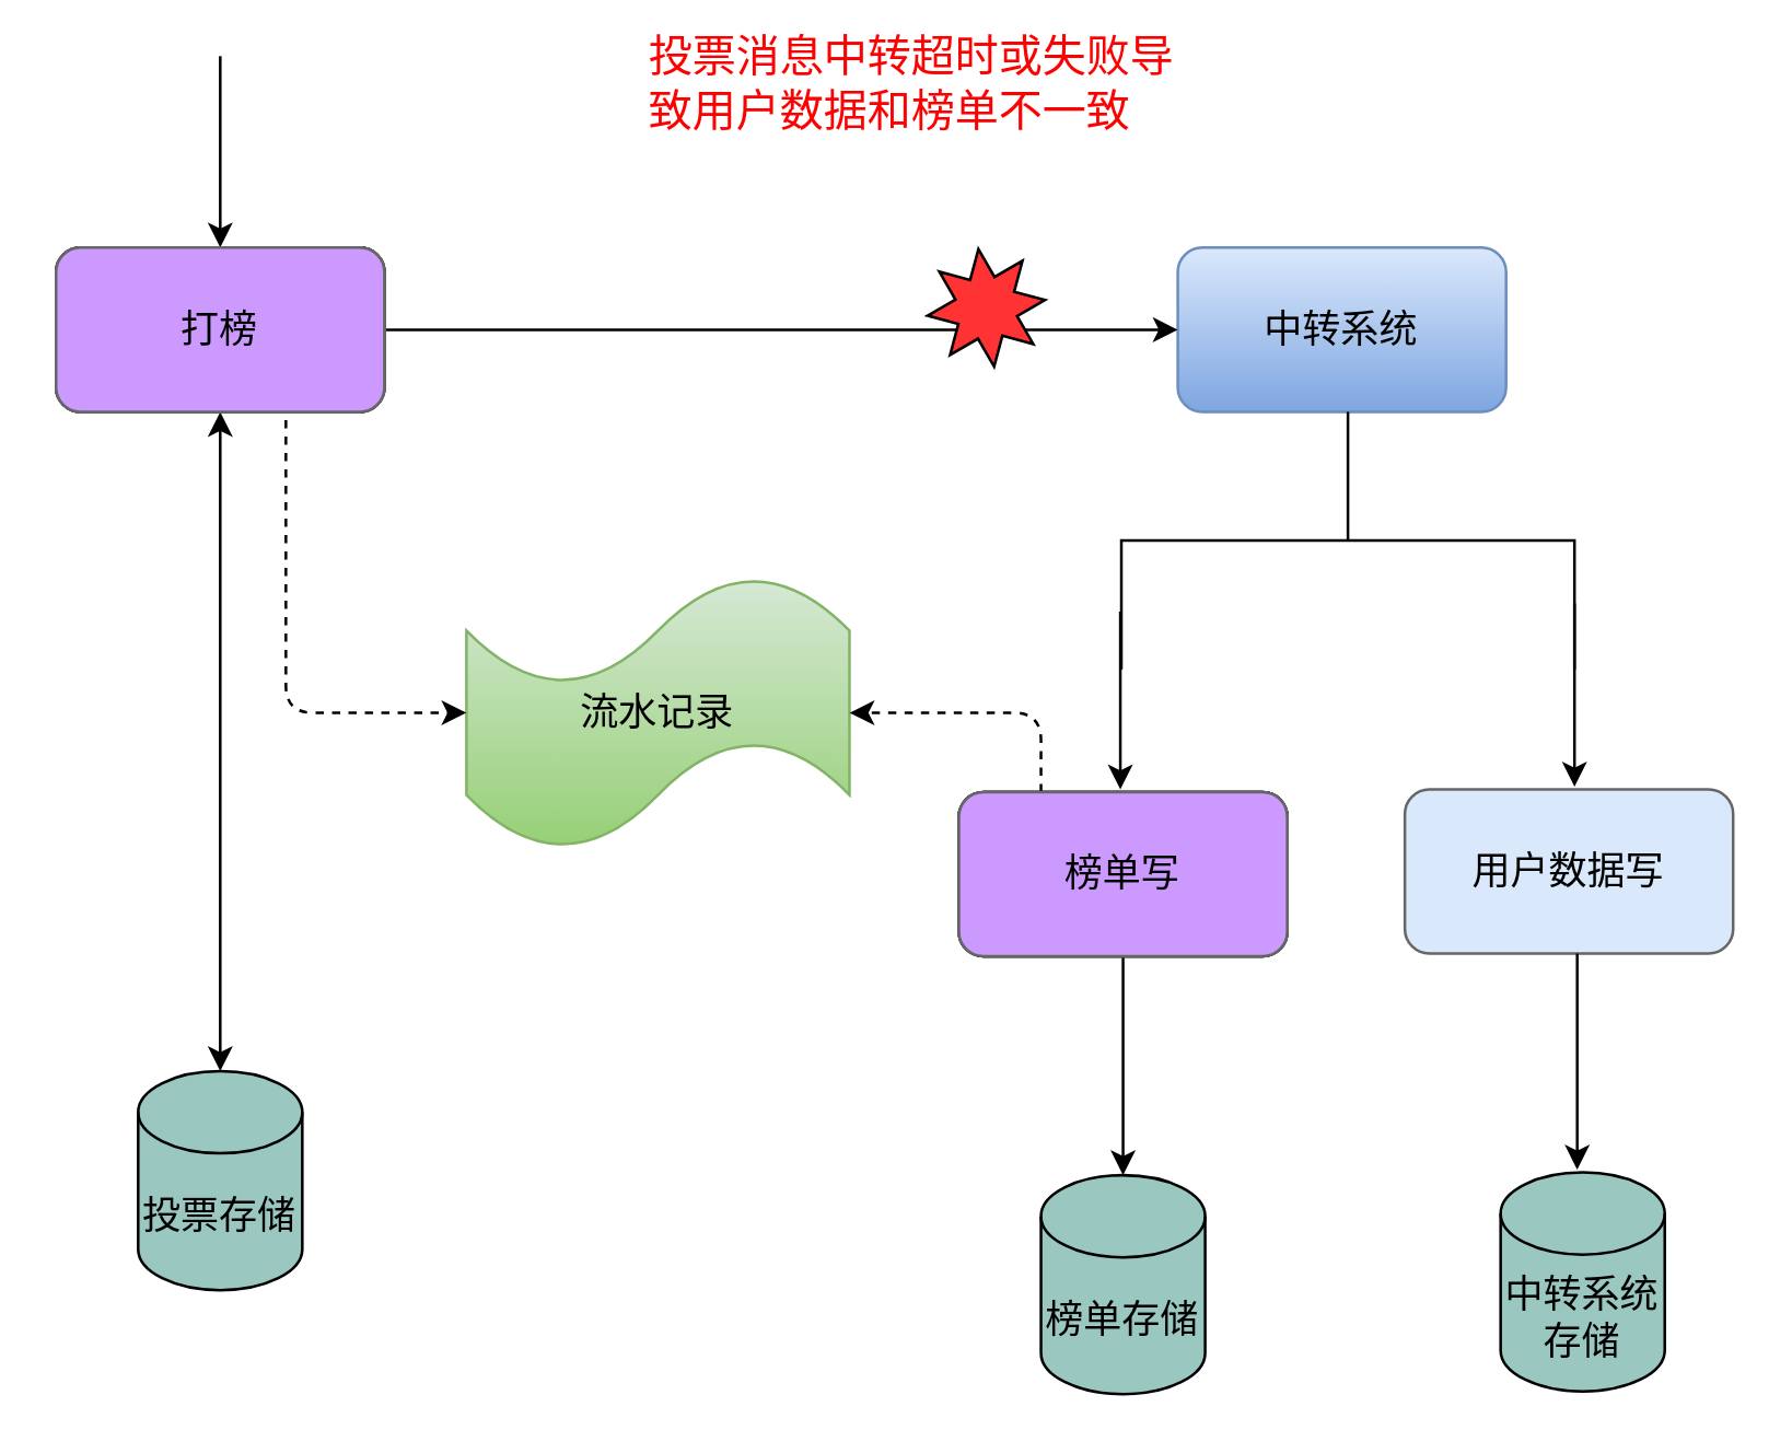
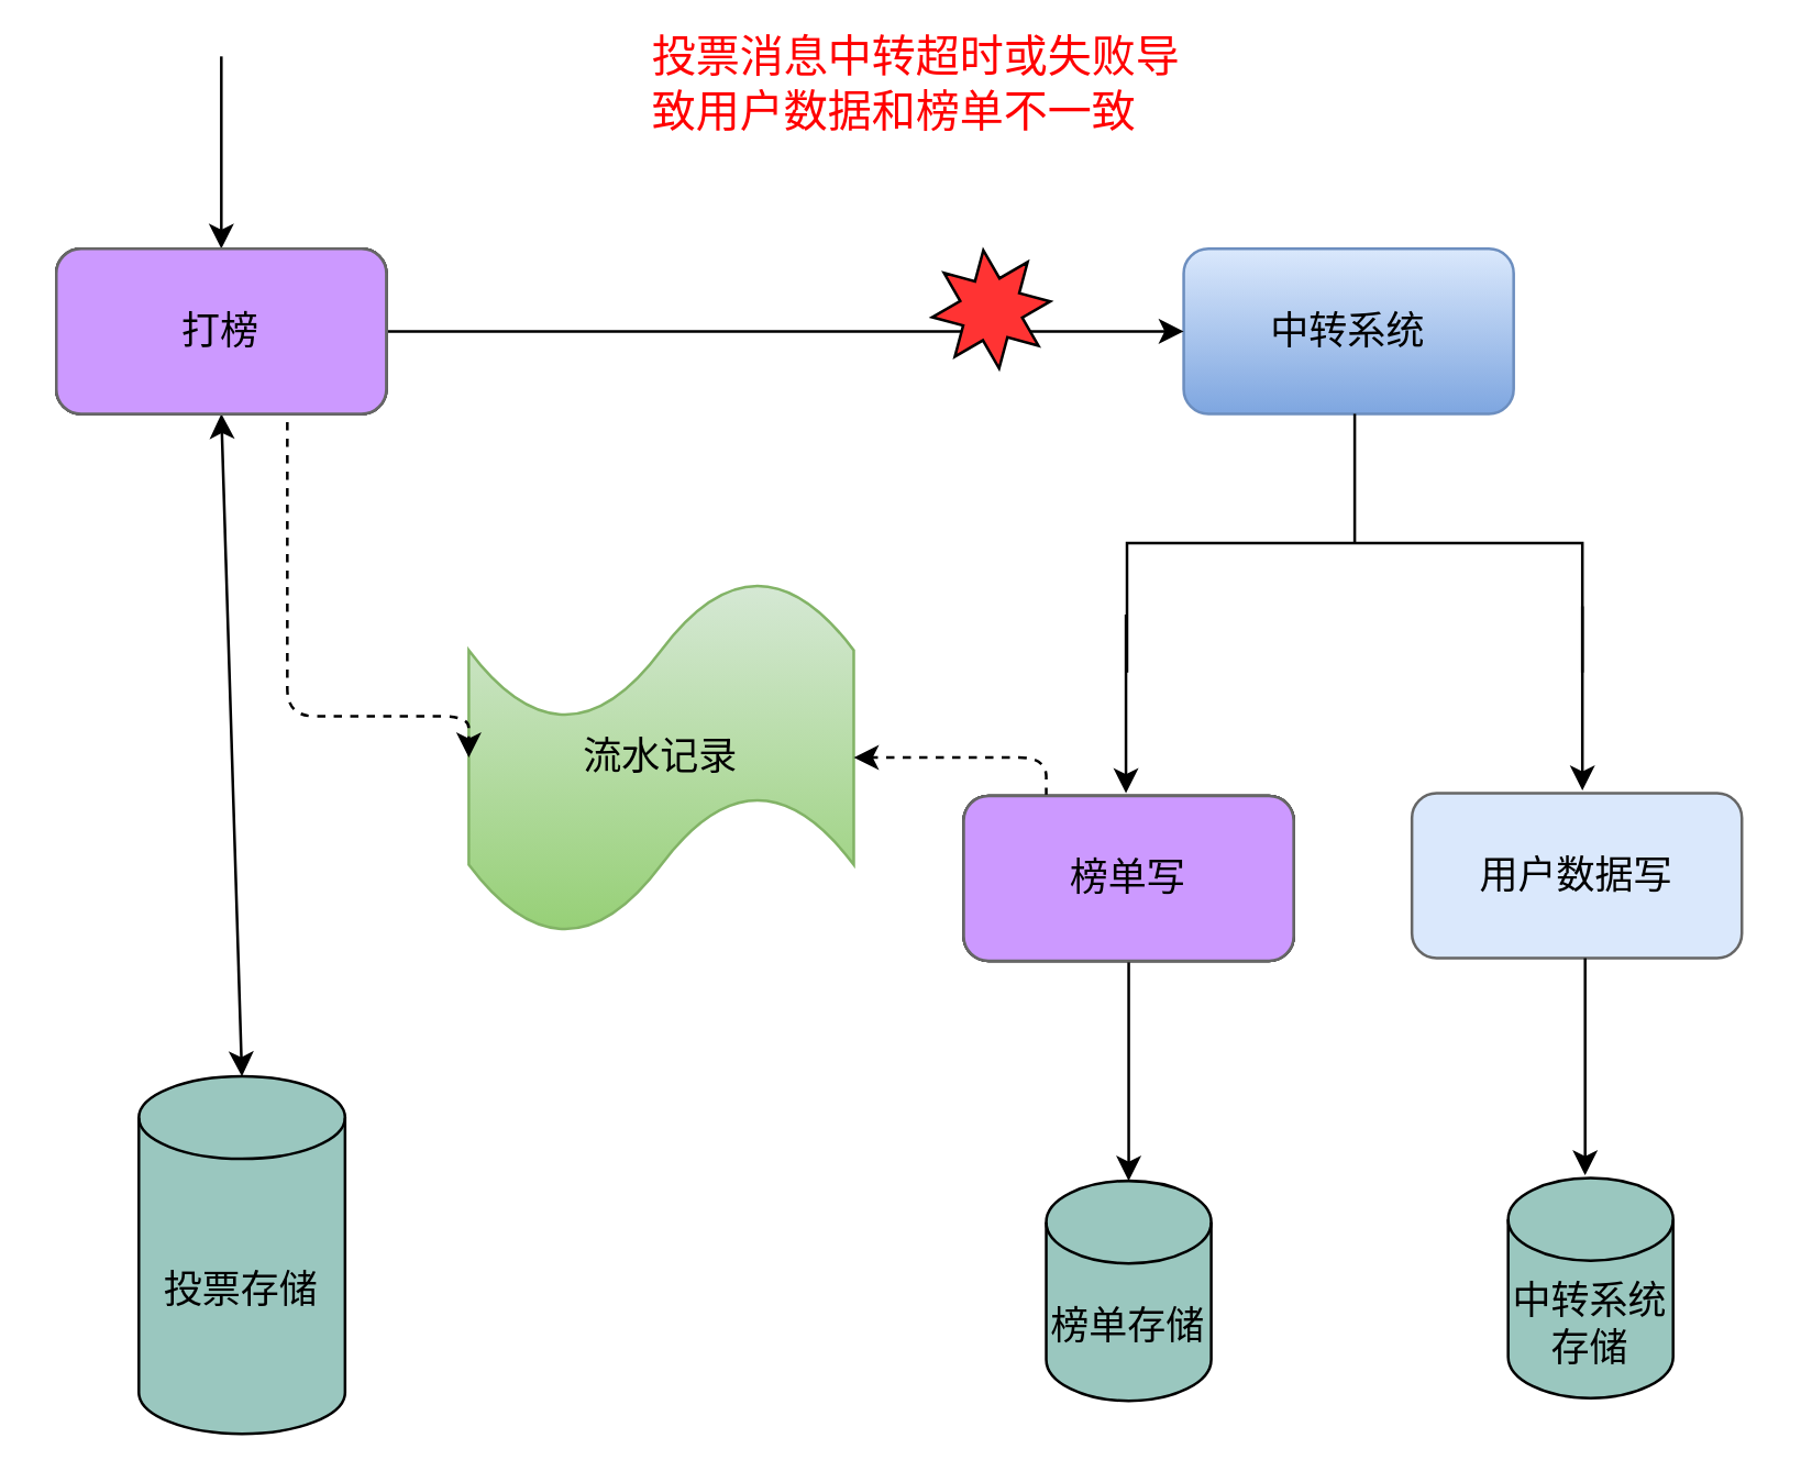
  <mxCell id="0" />
  <mxCell id="1" parent="0" />
  <mxCell id="2" value="打榜" style="rounded=1;whiteSpace=wrap;html=1;" vertex="1" parent="1"><mxGeometry x="20" y="90" width="120" height="60" as="geometry" /></mxCell>
- <mxCell id="3" value="投票存储" style="shape=cylinder3;whiteSpace=wrap;html=1;boundedLbl=1;backgroundOutline=1;size=15;fillColor=#9AC7BF;fontSize=14;" vertex="1" parent="1"><mxGeometry x="50" y="391" width="60" height="80" as="geometry" /></mxCell>
+ <mxCell id="3" value="投票存储" style="shape=cylinder3;whiteSpace=wrap;html=1;boundedLbl=1;backgroundOutline=1;size=15;fillColor=#9AC7BF;fontSize=14;" vertex="1" parent="1"><mxGeometry x="50" y="391" width="75" height="130" as="geometry" /></mxCell>
  <mxCell id="4" value="中转系统" style="rounded=1;whiteSpace=wrap;html=1;fillColor=#dae8fc;strokeColor=#6c8ebf;gradientColor=#7ea6e0;fontSize=14;" vertex="1" parent="1"><mxGeometry x="430" y="90" width="120" height="60" as="geometry" /></mxCell>
  <mxCell id="5" value="榜单写" style="rounded=1;whiteSpace=wrap;html=1;" vertex="1" parent="1"><mxGeometry x="350" y="289" width="120" height="60" as="geometry" /></mxCell>
  <mxCell id="6" value="用户数据写" style="rounded=1;whiteSpace=wrap;html=1;strokeColor=#666666;fillColor=#dae8fc;fontSize=14;" vertex="1" parent="1"><mxGeometry x="513" y="288" width="120" height="60" as="geometry" /></mxCell>
  <mxCell id="7" value="榜单存储" style="shape=cylinder3;whiteSpace=wrap;html=1;boundedLbl=1;backgroundOutline=1;size=15;fillColor=#9AC7BF;fontSize=14;" vertex="1" parent="1"><mxGeometry x="380" y="429" width="60" height="80" as="geometry" /></mxCell>
  <mxCell id="8" value="中转系统&lt;br style=&quot;font-size: 14px;&quot;&gt;存储" style="shape=cylinder3;whiteSpace=wrap;html=1;boundedLbl=1;backgroundOutline=1;size=15;fillColor=#9AC7BF;fontSize=14;" vertex="1" parent="1"><mxGeometry x="548" y="428" width="60" height="80" as="geometry" /></mxCell>
- <mxCell id="9" value="流水记录" style="shape=tape;whiteSpace=wrap;html=1;gradientColor=#97d077;fillColor=#d5e8d4;strokeColor=#82b366;fontSize=14;" vertex="1" parent="1"><mxGeometry x="170" y="210" width="140" height="100" as="geometry" /></mxCell>
+ <mxCell id="9" value="流水记录" style="shape=tape;whiteSpace=wrap;html=1;gradientColor=#97d077;fillColor=#d5e8d4;strokeColor=#82b366;fontSize=14;" vertex="1" parent="1"><mxGeometry x="170" y="210" width="140" height="130" as="geometry" /></mxCell>
  <mxCell id="10" value="" style="endArrow=classic;html=1;entryX=0.5;entryY=0;entryDx=0;entryDy=0;" edge="1" parent="1" target="2"><mxGeometry width="50" height="50" relative="1" as="geometry"><mxPoint x="80" y="20" as="sourcePoint" /><mxPoint x="90" y="40" as="targetPoint" /></mxGeometry></mxCell>
  <mxCell id="11" value="" style="endArrow=classic;html=1;exitX=1;exitY=0.5;exitDx=0;exitDy=0;entryX=0;entryY=0.5;entryDx=0;entryDy=0;" edge="1" parent="1" source="2" target="4"><mxGeometry width="50" height="50" relative="1" as="geometry"><mxPoint x="160" y="150" as="sourcePoint" /><mxPoint x="210" y="100" as="targetPoint" /></mxGeometry></mxCell>
  <mxCell id="12" value="" style="strokeWidth=1;html=1;shape=mxgraph.flowchart.annotation_2;align=left;labelPosition=right;pointerEvents=1;rotation=90;" vertex="1" parent="1"><mxGeometry x="445.16" y="114.22" width="94.06" height="165.62" as="geometry" /></mxCell>
  <mxCell id="13" value="" style="endArrow=classic;html=1;" edge="1" parent="1"><mxGeometry width="50" height="50" relative="1" as="geometry"><mxPoint x="575" y="220" as="sourcePoint" /><mxPoint x="575" y="287" as="targetPoint" /></mxGeometry></mxCell>
  <mxCell id="14" value="" style="endArrow=classic;html=1;" edge="1" parent="1"><mxGeometry width="50" height="50" relative="1" as="geometry"><mxPoint x="409" y="223" as="sourcePoint" /><mxPoint x="409" y="288" as="targetPoint" /></mxGeometry></mxCell>
  <mxCell id="15" value="" style="endArrow=classic;html=1;entryX=0.5;entryY=0;entryDx=0;entryDy=0;entryPerimeter=0;exitX=0.5;exitY=1;exitDx=0;exitDy=0;startArrow=classic;startFill=1;" edge="1" parent="1" source="2" target="3"><mxGeometry width="50" height="50" relative="1" as="geometry"><mxPoint x="-20" y="260" as="sourcePoint" /><mxPoint x="30" y="210" as="targetPoint" /></mxGeometry></mxCell>
  <mxCell id="16" value="" style="endArrow=classic;html=1;" edge="1" parent="1"><mxGeometry width="50" height="50" relative="1" as="geometry"><mxPoint x="410" y="348" as="sourcePoint" /><mxPoint x="410" y="429" as="targetPoint" /></mxGeometry></mxCell>
  <mxCell id="17" value="" style="endArrow=classic;html=1;" edge="1" parent="1"><mxGeometry width="50" height="50" relative="1" as="geometry"><mxPoint x="576" y="348" as="sourcePoint" /><mxPoint x="576" y="427" as="targetPoint" /></mxGeometry></mxCell>
  <mxCell id="18" value="打榜" style="rounded=1;whiteSpace=wrap;html=1;" vertex="1" parent="1"><mxGeometry x="20" y="90" width="120" height="60" as="geometry" /></mxCell>
  <mxCell id="19" value="榜单写" style="rounded=1;whiteSpace=wrap;html=1;" vertex="1" parent="1"><mxGeometry x="350" y="289" width="120" height="60" as="geometry" /></mxCell>
  <mxCell id="20" value="打榜" style="rounded=1;whiteSpace=wrap;html=1;gradientColor=#b3b3b3;fillColor=#f5f5f5;strokeColor=#666666;" vertex="1" parent="1"><mxGeometry x="20" y="90" width="120" height="60" as="geometry" /></mxCell>
  <mxCell id="21" value="榜单写" style="rounded=1;whiteSpace=wrap;html=1;gradientColor=#b3b3b3;fillColor=#f5f5f5;strokeColor=#666666;" vertex="1" parent="1"><mxGeometry x="350" y="289" width="120" height="60" as="geometry" /></mxCell>
  <mxCell id="22" value="" style="endArrow=classic;html=1;entryX=0;entryY=0.5;entryDx=0;entryDy=0;entryPerimeter=0;exitX=0.7;exitY=1.05;exitDx=0;exitDy=0;exitPerimeter=0;edgeStyle=orthogonalEdgeStyle;dashed=1;" edge="1" parent="1" source="20" target="9"><mxGeometry width="50" height="50" relative="1" as="geometry"><mxPoint x="120" y="220" as="sourcePoint" /><mxPoint x="170" y="170" as="targetPoint" /><Array as="points"><mxPoint x="104" y="260" /></Array></mxGeometry></mxCell>
  <mxCell id="23" value="" style="endArrow=classic;html=1;entryX=1;entryY=0.5;entryDx=0;entryDy=0;entryPerimeter=0;exitX=0.25;exitY=0;exitDx=0;exitDy=0;edgeStyle=orthogonalEdgeStyle;dashed=1;" edge="1" parent="1" source="21" target="9"><mxGeometry width="50" height="50" relative="1" as="geometry"><mxPoint x="210" y="410" as="sourcePoint" /><mxPoint x="260" y="360" as="targetPoint" /></mxGeometry></mxCell>
  <mxCell id="24" value="打榜" style="rounded=1;whiteSpace=wrap;html=1;gradientColor=#b3b3b3;fillColor=#f5f5f5;strokeColor=#666666;" vertex="1" parent="1"><mxGeometry x="20" y="90" width="120" height="60" as="geometry" /></mxCell>
  <mxCell id="25" value="打榜" style="rounded=1;whiteSpace=wrap;html=1;strokeColor=#666666;fillColor=#CC99FF;fontSize=14;" vertex="1" parent="1"><mxGeometry x="20" y="90" width="120" height="60" as="geometry" /></mxCell>
  <mxCell id="26" value="榜单写" style="rounded=1;whiteSpace=wrap;html=1;strokeColor=#666666;fillColor=#CC99FF;fontSize=14;" vertex="1" parent="1"><mxGeometry x="350" y="289" width="120" height="60" as="geometry" /></mxCell>
  <mxCell id="27" value="" style="verticalLabelPosition=bottom;verticalAlign=top;html=1;shape=mxgraph.basic.8_point_star;strokeWidth=1;gradientColor=none;rotation=15;fillColor=#FF3333;" vertex="1" parent="1"><mxGeometry x="340" y="92" width="40" height="40" as="geometry" /></mxCell>
  <mxCell id="28" value="投票消息中转超时或失败导致用户数据和榜单不一致" style="text;html=1;strokeColor=none;fillColor=none;align=left;verticalAlign=middle;whiteSpace=wrap;rounded=0;fontSize=16;fontStyle=0;fontColor=#FF0000;fontFamily=Helvetica;" vertex="1" parent="1"><mxGeometry x="235" y="20" width="200" height="20" as="geometry" /></mxCell>
